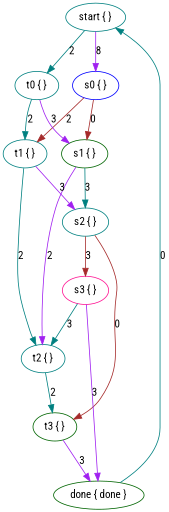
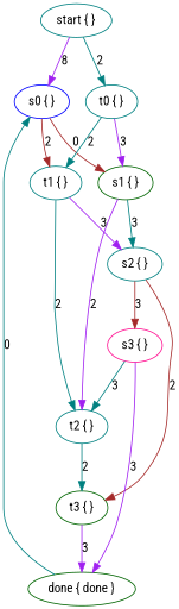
  digraph {
    fontname="Roboto Condensed"
    node [color=teal fontname="Roboto Condensed"]
    edge [color=teal fontname="Roboto Condensed"]
    n1 [label="start { }"]
    n2 [color=blue label="s0 { }"]
    n3 [label="t0 { }"]
    n4 [color=darkgreen label="s1 { }"]
    n5 [label="t1 { }"]
    n6 [label="s2 { }"]
    n7 [label="t2 { }"]
    n8 [color=deeppink label="s3 { }"]
    n9 [color=darkgreen label="t3 { }"]
    n10 [color=darkgreen label="done { done }"]
    n1 -> n2 [color=purple label=8]
    n1 -> n3 [label=2]
    n2 -> n4 [color=brown label=0]
    n2 -> n5 [color=brown label=2]
    n3 -> n4 [color=purple label=3]
    n3 -> n5 [label=2]
    n4 -> n6 [label=3]
    n4 -> n7 [color=purple label=2]
    n5 -> n6 [color=purple label=3]
    n5 -> n7 [label=2]
    n6 -> n8 [color=brown label=3]
-   n6 -> n9 [color=brown label=0]
+   n6 -> n9 [color=brown label=2]
    n7 -> n9 [label=2]
    n8 -> n7 [label=3]
    n8 -> n10 [color=purple label=3]
    n9 -> n10 [color=purple label=3]
-   n10 -> n1 [label=0]
+   n10 -> n2 [label=0]
  }
